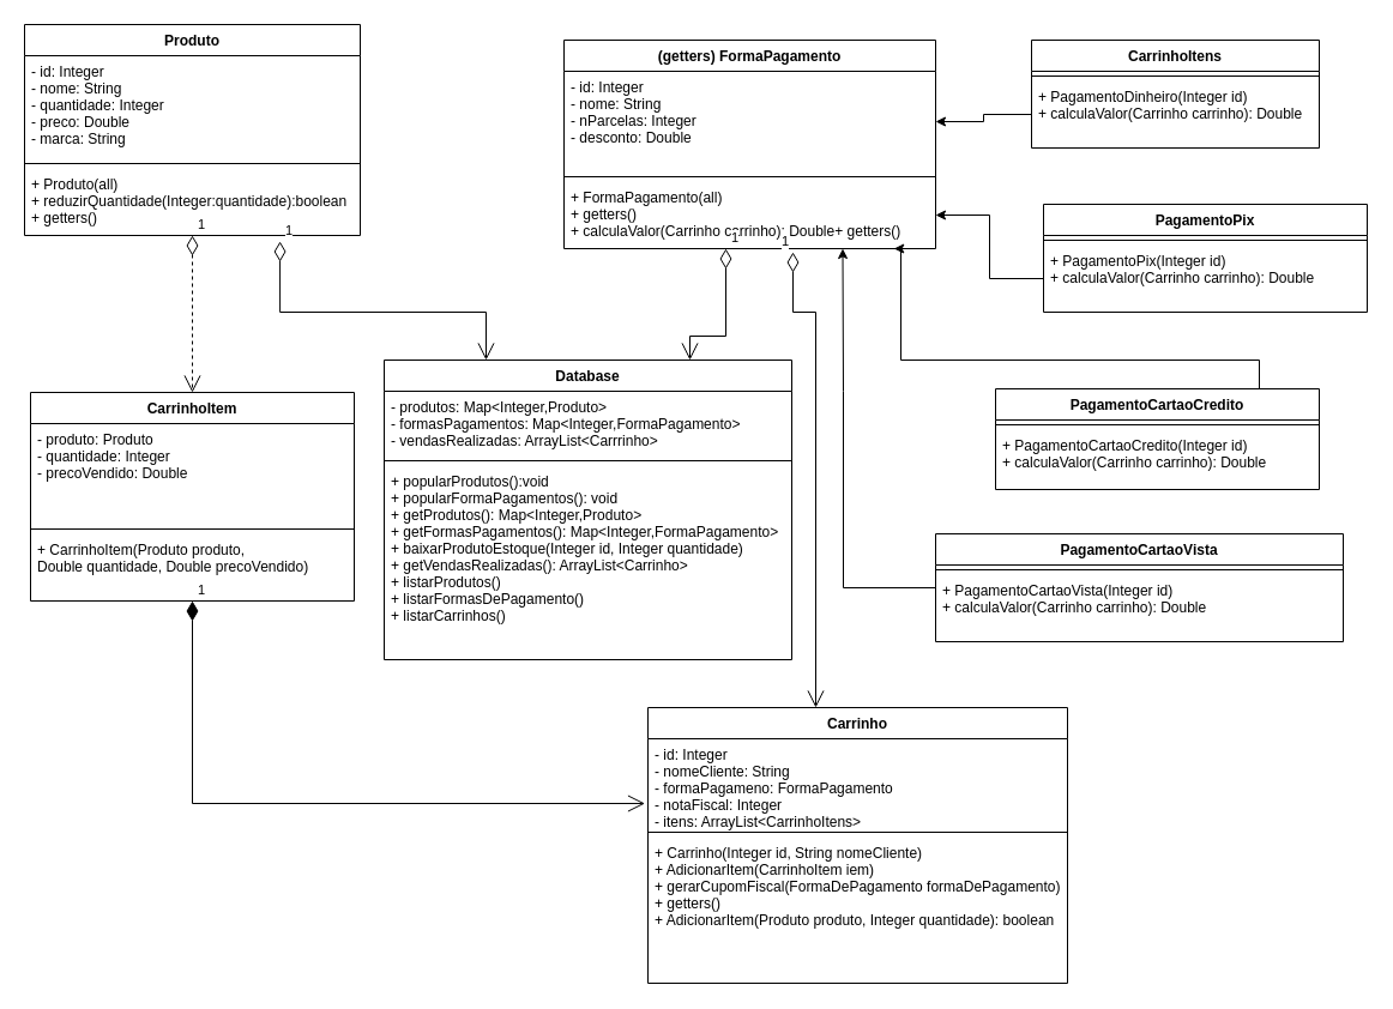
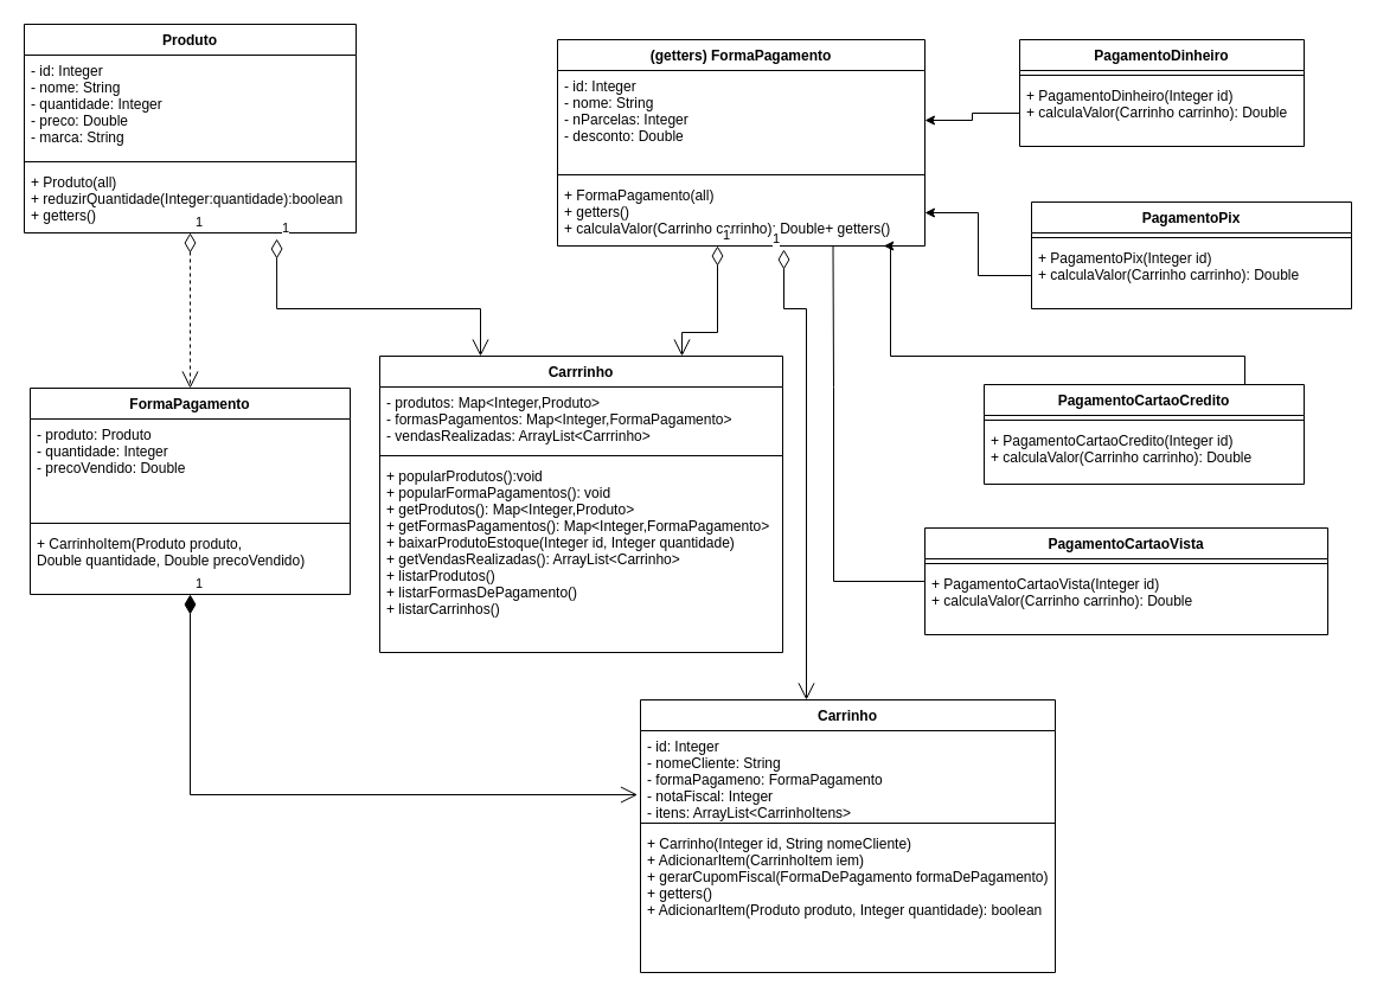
  <mxCell id="0" />
  <mxCell id="1" parent="0" />
  <mxCell id="2" value="Produto" style="swimlane;fontStyle=1;align=center;verticalAlign=top;childLayout=stackLayout;horizontal=1;startSize=26;horizontalStack=0;resizeParent=1;resizeParentMax=0;resizeLast=0;collapsible=1;marginBottom=0;" parent="1" vertex="1"><mxGeometry x="20" y="20" width="280" height="176" as="geometry" /></mxCell>
  <mxCell id="3" value="- id: Integer&#10;- nome: String&#10;- quantidade: Integer&#10;- preco: Double&#10;- marca: String&#10;" style="text;strokeColor=none;fillColor=none;align=left;verticalAlign=top;spacingLeft=4;spacingRight=4;overflow=hidden;rotatable=0;points=[[0,0.5],[1,0.5]];portConstraint=eastwest;" parent="2" vertex="1"><mxGeometry y="26" width="280" height="86" as="geometry" /></mxCell>
  <mxCell id="4" value="" style="line;strokeWidth=1;fillColor=none;align=left;verticalAlign=middle;spacingTop=-1;spacingLeft=3;spacingRight=3;rotatable=0;labelPosition=right;points=[];portConstraint=eastwest;" parent="2" vertex="1"><mxGeometry y="112" width="280" height="8" as="geometry" /></mxCell>
  <mxCell id="5" value="+ Produto(all)&#10;+ reduzirQuantidade(Integer:quantidade):boolean&#10;+ getters()&#10;" style="text;strokeColor=none;fillColor=none;align=left;verticalAlign=top;spacingLeft=4;spacingRight=4;overflow=hidden;rotatable=0;points=[[0,0.5],[1,0.5]];portConstraint=eastwest;" parent="2" vertex="1"><mxGeometry y="120" width="280" height="56" as="geometry" /></mxCell>
- <mxCell id="6" value="Database" style="swimlane;fontStyle=1;align=center;verticalAlign=top;childLayout=stackLayout;horizontal=1;startSize=26;horizontalStack=0;resizeParent=1;resizeParentMax=0;resizeLast=0;collapsible=1;marginBottom=0;" parent="1" vertex="1"><mxGeometry x="320" y="300" width="340" height="250" as="geometry" /></mxCell>
+ <mxCell id="6" value="Carrrinho" style="swimlane;fontStyle=1;align=center;verticalAlign=top;childLayout=stackLayout;horizontal=1;startSize=26;horizontalStack=0;resizeParent=1;resizeParentMax=0;resizeLast=0;collapsible=1;marginBottom=0;" parent="1" vertex="1"><mxGeometry x="320" y="300" width="340" height="250" as="geometry" /></mxCell>
  <mxCell id="7" value="- produtos: Map&lt;Integer,Produto&gt;&#10;- formasPagamentos: Map&lt;Integer,FormaPagamento&gt;&#10;- vendasRealizadas: ArrayList&lt;Carrrinho&gt;&#10;&#10;&#10;&#10;" style="text;strokeColor=none;fillColor=none;align=left;verticalAlign=top;spacingLeft=4;spacingRight=4;overflow=hidden;rotatable=0;points=[[0,0.5],[1,0.5]];portConstraint=eastwest;" parent="6" vertex="1"><mxGeometry y="26" width="340" height="54" as="geometry" /></mxCell>
  <mxCell id="8" value="" style="line;strokeWidth=1;fillColor=none;align=left;verticalAlign=middle;spacingTop=-1;spacingLeft=3;spacingRight=3;rotatable=0;labelPosition=right;points=[];portConstraint=eastwest;" parent="6" vertex="1"><mxGeometry y="80" width="340" height="8" as="geometry" /></mxCell>
  <mxCell id="9" value="+ popularProdutos():void&#10;+ popularFormaPagamentos(): void&#10;+ getProdutos(): Map&lt;Integer,Produto&gt;&#10;+ getFormasPagamentos(): Map&lt;Integer,FormaPagamento&gt;&#10;+ baixarProdutoEstoque(Integer id, Integer quantidade)&#10;+ getVendasRealizadas(): ArrayList&lt;Carrinho&gt;&#10;+ listarProdutos()&#10;+ listarFormasDePagamento()&#10;+ listarCarrinhos()&#10;" style="text;strokeColor=none;fillColor=none;align=left;verticalAlign=top;spacingLeft=4;spacingRight=4;overflow=hidden;rotatable=0;points=[[0,0.5],[1,0.5]];portConstraint=eastwest;" parent="6" vertex="1"><mxGeometry y="88" width="340" height="162" as="geometry" /></mxCell>
  <mxCell id="10" value="(getters) FormaPagamento" style="swimlane;fontStyle=1;align=center;verticalAlign=top;childLayout=stackLayout;horizontal=1;startSize=26;horizontalStack=0;resizeParent=1;resizeParentMax=0;resizeLast=0;collapsible=1;marginBottom=0;" parent="1" vertex="1"><mxGeometry x="470" y="33" width="310" height="174" as="geometry" /></mxCell>
  <mxCell id="11" value="- id: Integer&#10;- nome: String&#10;- nParcelas: Integer&#10;- desconto: Double" style="text;strokeColor=none;fillColor=none;align=left;verticalAlign=top;spacingLeft=4;spacingRight=4;overflow=hidden;rotatable=0;points=[[0,0.5],[1,0.5]];portConstraint=eastwest;" parent="10" vertex="1"><mxGeometry y="26" width="310" height="84" as="geometry" /></mxCell>
  <mxCell id="12" value="" style="line;strokeWidth=1;fillColor=none;align=left;verticalAlign=middle;spacingTop=-1;spacingLeft=3;spacingRight=3;rotatable=0;labelPosition=right;points=[];portConstraint=eastwest;" parent="10" vertex="1"><mxGeometry y="110" width="310" height="8" as="geometry" /></mxCell>
  <mxCell id="13" value="+ FormaPagamento(all)&#10;+ getters()&#10;+ calculaValor(Carrinho carrinho): Double+ getters()&#10;" style="text;strokeColor=none;fillColor=none;align=left;verticalAlign=top;spacingLeft=4;spacingRight=4;overflow=hidden;rotatable=0;points=[[0,0.5],[1,0.5]];portConstraint=eastwest;" parent="10" vertex="1"><mxGeometry y="118" width="310" height="56" as="geometry" /></mxCell>
  <mxCell id="14" value="1" style="endArrow=open;html=1;endSize=12;startArrow=diamondThin;startSize=14;startFill=0;edgeStyle=orthogonalEdgeStyle;align=left;verticalAlign=bottom;rounded=0;entryX=0.25;entryY=0;entryDx=0;entryDy=0;exitX=0.761;exitY=1.089;exitDx=0;exitDy=0;exitPerimeter=0;" parent="1" source="5" target="6" edge="1"><mxGeometry x="-1" y="3" relative="1" as="geometry"><mxPoint x="320" y="240" as="sourcePoint" /><mxPoint x="510" y="380" as="targetPoint" /><Array as="points"><mxPoint x="233" y="260" /><mxPoint x="405" y="260" /></Array></mxGeometry></mxCell>
  <mxCell id="15" value="1" style="endArrow=open;html=1;endSize=12;startArrow=diamondThin;startSize=14;startFill=0;edgeStyle=orthogonalEdgeStyle;align=left;verticalAlign=bottom;rounded=0;entryX=0.75;entryY=0;entryDx=0;entryDy=0;" parent="1" source="13" target="6" edge="1"><mxGeometry x="-1" y="3" relative="1" as="geometry"><mxPoint x="830" y="220" as="sourcePoint" /><mxPoint x="510" y="380" as="targetPoint" /><Array as="points"><mxPoint x="605" y="280" /><mxPoint x="575" y="280" /></Array></mxGeometry></mxCell>
  <mxCell id="16" value="Carrinho" style="swimlane;fontStyle=1;align=center;verticalAlign=top;childLayout=stackLayout;horizontal=1;startSize=26;horizontalStack=0;resizeParent=1;resizeParentMax=0;resizeLast=0;collapsible=1;marginBottom=0;" parent="1" vertex="1"><mxGeometry x="540" y="590" width="350" height="230" as="geometry" /></mxCell>
  <mxCell id="17" value="- id: Integer&#10;- nomeCliente: String&#10;- formaPagameno: FormaPagamento&#10;- notaFiscal: Integer&#10;- itens: ArrayList&lt;CarrinhoItens&gt;&#10;" style="text;strokeColor=none;fillColor=none;align=left;verticalAlign=top;spacingLeft=4;spacingRight=4;overflow=hidden;rotatable=0;points=[[0,0.5],[1,0.5]];portConstraint=eastwest;" parent="16" vertex="1"><mxGeometry y="26" width="350" height="74" as="geometry" /></mxCell>
  <mxCell id="18" value="" style="line;strokeWidth=1;fillColor=none;align=left;verticalAlign=middle;spacingTop=-1;spacingLeft=3;spacingRight=3;rotatable=0;labelPosition=right;points=[];portConstraint=eastwest;" parent="16" vertex="1"><mxGeometry y="100" width="350" height="8" as="geometry" /></mxCell>
  <mxCell id="19" value="+ Carrinho(Integer id, String nomeCliente)&#10;+ AdicionarItem(CarrinhoItem iem)&#10;+ gerarCupomFiscal(FormaDePagamento formaDePagamento)&#10;+ getters()&#10;+ AdicionarItem(Produto produto, Integer quantidade): boolean&#10;&#10;&#10;&#10;&#10;" style="text;strokeColor=none;fillColor=none;align=left;verticalAlign=top;spacingLeft=4;spacingRight=4;overflow=hidden;rotatable=0;points=[[0,0.5],[1,0.5]];portConstraint=eastwest;" parent="16" vertex="1"><mxGeometry y="108" width="350" height="122" as="geometry" /></mxCell>
- <mxCell id="20" value="CarrinhoItem" style="swimlane;fontStyle=1;align=center;verticalAlign=top;childLayout=stackLayout;horizontal=1;startSize=26;horizontalStack=0;resizeParent=1;resizeParentMax=0;resizeLast=0;collapsible=1;marginBottom=0;" parent="1" vertex="1"><mxGeometry x="25" y="327" width="270" height="174" as="geometry" /></mxCell>
+ <mxCell id="20" value="FormaPagamento" style="swimlane;fontStyle=1;align=center;verticalAlign=top;childLayout=stackLayout;horizontal=1;startSize=26;horizontalStack=0;resizeParent=1;resizeParentMax=0;resizeLast=0;collapsible=1;marginBottom=0;" parent="1" vertex="1"><mxGeometry x="25" y="327" width="270" height="174" as="geometry" /></mxCell>
  <mxCell id="21" value="- produto: Produto&#10;- quantidade: Integer&#10;- precoVendido: Double&#10;" style="text;strokeColor=none;fillColor=none;align=left;verticalAlign=top;spacingLeft=4;spacingRight=4;overflow=hidden;rotatable=0;points=[[0,0.5],[1,0.5]];portConstraint=eastwest;" parent="20" vertex="1"><mxGeometry y="26" width="270" height="84" as="geometry" /></mxCell>
  <mxCell id="22" value="" style="line;strokeWidth=1;fillColor=none;align=left;verticalAlign=middle;spacingTop=-1;spacingLeft=3;spacingRight=3;rotatable=0;labelPosition=right;points=[];portConstraint=eastwest;" parent="20" vertex="1"><mxGeometry y="110" width="270" height="8" as="geometry" /></mxCell>
  <mxCell id="23" value="+ CarrinhoItem(Produto produto,&#10;Double quantidade, Double precoVendido)&#10;" style="text;strokeColor=none;fillColor=none;align=left;verticalAlign=top;spacingLeft=4;spacingRight=4;overflow=hidden;rotatable=0;points=[[0,0.5],[1,0.5]];portConstraint=eastwest;" parent="20" vertex="1"><mxGeometry y="118" width="270" height="56" as="geometry" /></mxCell>
  <mxCell id="24" value="1" style="endArrow=open;html=1;endSize=12;startArrow=diamondThin;startSize=14;startFill=0;edgeStyle=orthogonalEdgeStyle;align=left;verticalAlign=bottom;rounded=0;entryX=0.5;entryY=0;entryDx=0;entryDy=0;exitX=0.5;exitY=1;exitDx=0;exitDy=0;dashed=1;" parent="1" source="2" target="20" edge="1"><mxGeometry x="-1" y="3" relative="1" as="geometry"><mxPoint x="620" y="480" as="sourcePoint" /><mxPoint x="780" y="480" as="targetPoint" /></mxGeometry></mxCell>
  <mxCell id="25" value="1" style="endArrow=open;html=1;endSize=12;startArrow=diamondThin;startSize=14;startFill=0;edgeStyle=orthogonalEdgeStyle;align=left;verticalAlign=bottom;rounded=0;" parent="1" target="16" edge="1"><mxGeometry x="-1" y="-11" relative="1" as="geometry"><mxPoint x="661" y="210" as="sourcePoint" /><mxPoint x="680" y="610" as="targetPoint" /><Array as="points"><mxPoint x="661" y="260" /><mxPoint x="680" y="260" /><mxPoint x="680" y="610" /><mxPoint x="725" y="610" /></Array><mxPoint as="offset" /></mxGeometry></mxCell>
  <mxCell id="26" value="1" style="endArrow=open;html=1;endSize=12;startArrow=diamondThin;startSize=14;startFill=1;edgeStyle=orthogonalEdgeStyle;align=left;verticalAlign=bottom;rounded=0;entryX=-0.007;entryY=0.73;entryDx=0;entryDy=0;entryPerimeter=0;" parent="1" source="23" target="17" edge="1"><mxGeometry x="-1" y="3" relative="1" as="geometry"><mxPoint x="480" y="610" as="sourcePoint" /><mxPoint x="640" y="480" as="targetPoint" /><Array as="points"><mxPoint x="160" y="670" /></Array></mxGeometry></mxCell>
- <mxCell id="27" value="CarrinhoItens&#10;" style="swimlane;fontStyle=1;align=center;verticalAlign=top;childLayout=stackLayout;horizontal=1;startSize=26;horizontalStack=0;resizeParent=1;resizeParentMax=0;resizeLast=0;collapsible=1;marginBottom=0;" parent="1" vertex="1"><mxGeometry x="860" y="33" width="240" height="90" as="geometry" /></mxCell>
+ <mxCell id="27" value="PagamentoDinheiro&#10;" style="swimlane;fontStyle=1;align=center;verticalAlign=top;childLayout=stackLayout;horizontal=1;startSize=26;horizontalStack=0;resizeParent=1;resizeParentMax=0;resizeLast=0;collapsible=1;marginBottom=0;" parent="1" vertex="1"><mxGeometry x="860" y="33" width="240" height="90" as="geometry" /></mxCell>
  <mxCell id="28" value="" style="line;strokeWidth=1;fillColor=none;align=left;verticalAlign=middle;spacingTop=-1;spacingLeft=3;spacingRight=3;rotatable=0;labelPosition=right;points=[];portConstraint=eastwest;" parent="27" vertex="1"><mxGeometry y="26" width="240" height="8" as="geometry" /></mxCell>
  <mxCell id="29" value="+ PagamentoDinheiro(Integer id)&#10;+ calculaValor(Carrinho carrinho): Double&#10;" style="text;strokeColor=none;fillColor=none;align=left;verticalAlign=top;spacingLeft=4;spacingRight=4;overflow=hidden;rotatable=0;points=[[0,0.5],[1,0.5]];portConstraint=eastwest;" parent="27" vertex="1"><mxGeometry y="34" width="240" height="56" as="geometry" /></mxCell>
  <mxCell id="30" value="PagamentoPix" style="swimlane;fontStyle=1;align=center;verticalAlign=top;childLayout=stackLayout;horizontal=1;startSize=26;horizontalStack=0;resizeParent=1;resizeParentMax=0;resizeLast=0;collapsible=1;marginBottom=0;" parent="1" vertex="1"><mxGeometry x="870" y="170" width="270" height="90" as="geometry"><mxRectangle x="990" y="160" width="110" height="26" as="alternateBounds" /></mxGeometry></mxCell>
  <mxCell id="31" value="" style="line;strokeWidth=1;fillColor=none;align=left;verticalAlign=middle;spacingTop=-1;spacingLeft=3;spacingRight=3;rotatable=0;labelPosition=right;points=[];portConstraint=eastwest;" parent="30" vertex="1"><mxGeometry y="26" width="270" height="8" as="geometry" /></mxCell>
  <mxCell id="32" value="+ PagamentoPix(Integer id)&#10;+ calculaValor(Carrinho carrinho): Double&#10;&#10;&#10;" style="text;strokeColor=none;fillColor=none;align=left;verticalAlign=top;spacingLeft=4;spacingRight=4;overflow=hidden;rotatable=0;points=[[0,0.5],[1,0.5]];portConstraint=eastwest;" parent="30" vertex="1"><mxGeometry y="34" width="270" height="56" as="geometry" /></mxCell>
- <mxCell id="33" style="edgeStyle=orthogonalEdgeStyle;rounded=0;orthogonalLoop=1;jettySize=auto;html=1;entryX=0.75;entryY=1;entryDx=0;entryDy=0;" parent="1" source="34" target="10" edge="1"><mxGeometry relative="1" as="geometry"><Array as="points"><mxPoint x="703" y="490" /><mxPoint x="703" y="326" /></Array></mxGeometry></mxCell>
+ <mxCell id="33" style="edgeStyle=orthogonalEdgeStyle;rounded=0;orthogonalLoop=1;jettySize=auto;html=1;entryX=0.75;entryY=1;entryDx=0;entryDy=0;endArrow=none;" parent="1" source="34" target="10" edge="1"><mxGeometry relative="1" as="geometry"><Array as="points"><mxPoint x="703" y="490" /><mxPoint x="703" y="326" /></Array></mxGeometry></mxCell>
  <mxCell id="34" value="PagamentoCartaoVista" style="swimlane;fontStyle=1;align=center;verticalAlign=top;childLayout=stackLayout;horizontal=1;startSize=26;horizontalStack=0;resizeParent=1;resizeParentMax=0;resizeLast=0;collapsible=1;marginBottom=0;" parent="1" vertex="1"><mxGeometry x="780" y="445" width="340" height="90" as="geometry" /></mxCell>
  <mxCell id="35" value="" style="line;strokeWidth=1;fillColor=none;align=left;verticalAlign=middle;spacingTop=-1;spacingLeft=3;spacingRight=3;rotatable=0;labelPosition=right;points=[];portConstraint=eastwest;" parent="34" vertex="1"><mxGeometry y="26" width="340" height="8" as="geometry" /></mxCell>
  <mxCell id="36" value="+ PagamentoCartaoVista(Integer id)&#10;+ calculaValor(Carrinho carrinho): Double&#10;&#10;&#10;" style="text;strokeColor=none;fillColor=none;align=left;verticalAlign=top;spacingLeft=4;spacingRight=4;overflow=hidden;rotatable=0;points=[[0,0.5],[1,0.5]];portConstraint=eastwest;" parent="34" vertex="1"><mxGeometry y="34" width="340" height="56" as="geometry" /></mxCell>
  <mxCell id="37" style="edgeStyle=orthogonalEdgeStyle;rounded=0;orthogonalLoop=1;jettySize=auto;html=1;entryX=0.888;entryY=1;entryDx=0;entryDy=0;entryPerimeter=0;" parent="1" source="40" target="13" edge="1"><mxGeometry relative="1" as="geometry"><Array as="points"><mxPoint x="1050" y="300" /><mxPoint x="751" y="300" /></Array></mxGeometry></mxCell>
  <mxCell id="38" value="" style="edgeStyle=orthogonalEdgeStyle;rounded=0;orthogonalLoop=1;jettySize=auto;html=1;" parent="1" source="29" target="11" edge="1"><mxGeometry relative="1" as="geometry" /></mxCell>
  <mxCell id="39" value="" style="edgeStyle=orthogonalEdgeStyle;rounded=0;orthogonalLoop=1;jettySize=auto;html=1;" parent="1" source="32" target="13" edge="1"><mxGeometry relative="1" as="geometry" /></mxCell>
  <mxCell id="40" value="PagamentoCartaoCredito" style="swimlane;fontStyle=1;align=center;verticalAlign=top;childLayout=stackLayout;horizontal=1;startSize=26;horizontalStack=0;resizeParent=1;resizeParentMax=0;resizeLast=0;collapsible=1;marginBottom=0;" parent="1" vertex="1"><mxGeometry x="830" y="324" width="270" height="84" as="geometry" /></mxCell>
  <mxCell id="41" value="" style="line;strokeWidth=1;fillColor=none;align=left;verticalAlign=middle;spacingTop=-1;spacingLeft=3;spacingRight=3;rotatable=0;labelPosition=right;points=[];portConstraint=eastwest;" parent="40" vertex="1"><mxGeometry y="26" width="270" height="8" as="geometry" /></mxCell>
  <mxCell id="42" value="+ PagamentoCartaoCredito(Integer id)&#10;+ calculaValor(Carrinho carrinho): Double&#10;&#10;&#10;" style="text;strokeColor=none;fillColor=none;align=left;verticalAlign=top;spacingLeft=4;spacingRight=4;overflow=hidden;rotatable=0;points=[[0,0.5],[1,0.5]];portConstraint=eastwest;" parent="40" vertex="1"><mxGeometry y="34" width="270" height="50" as="geometry" /></mxCell>
